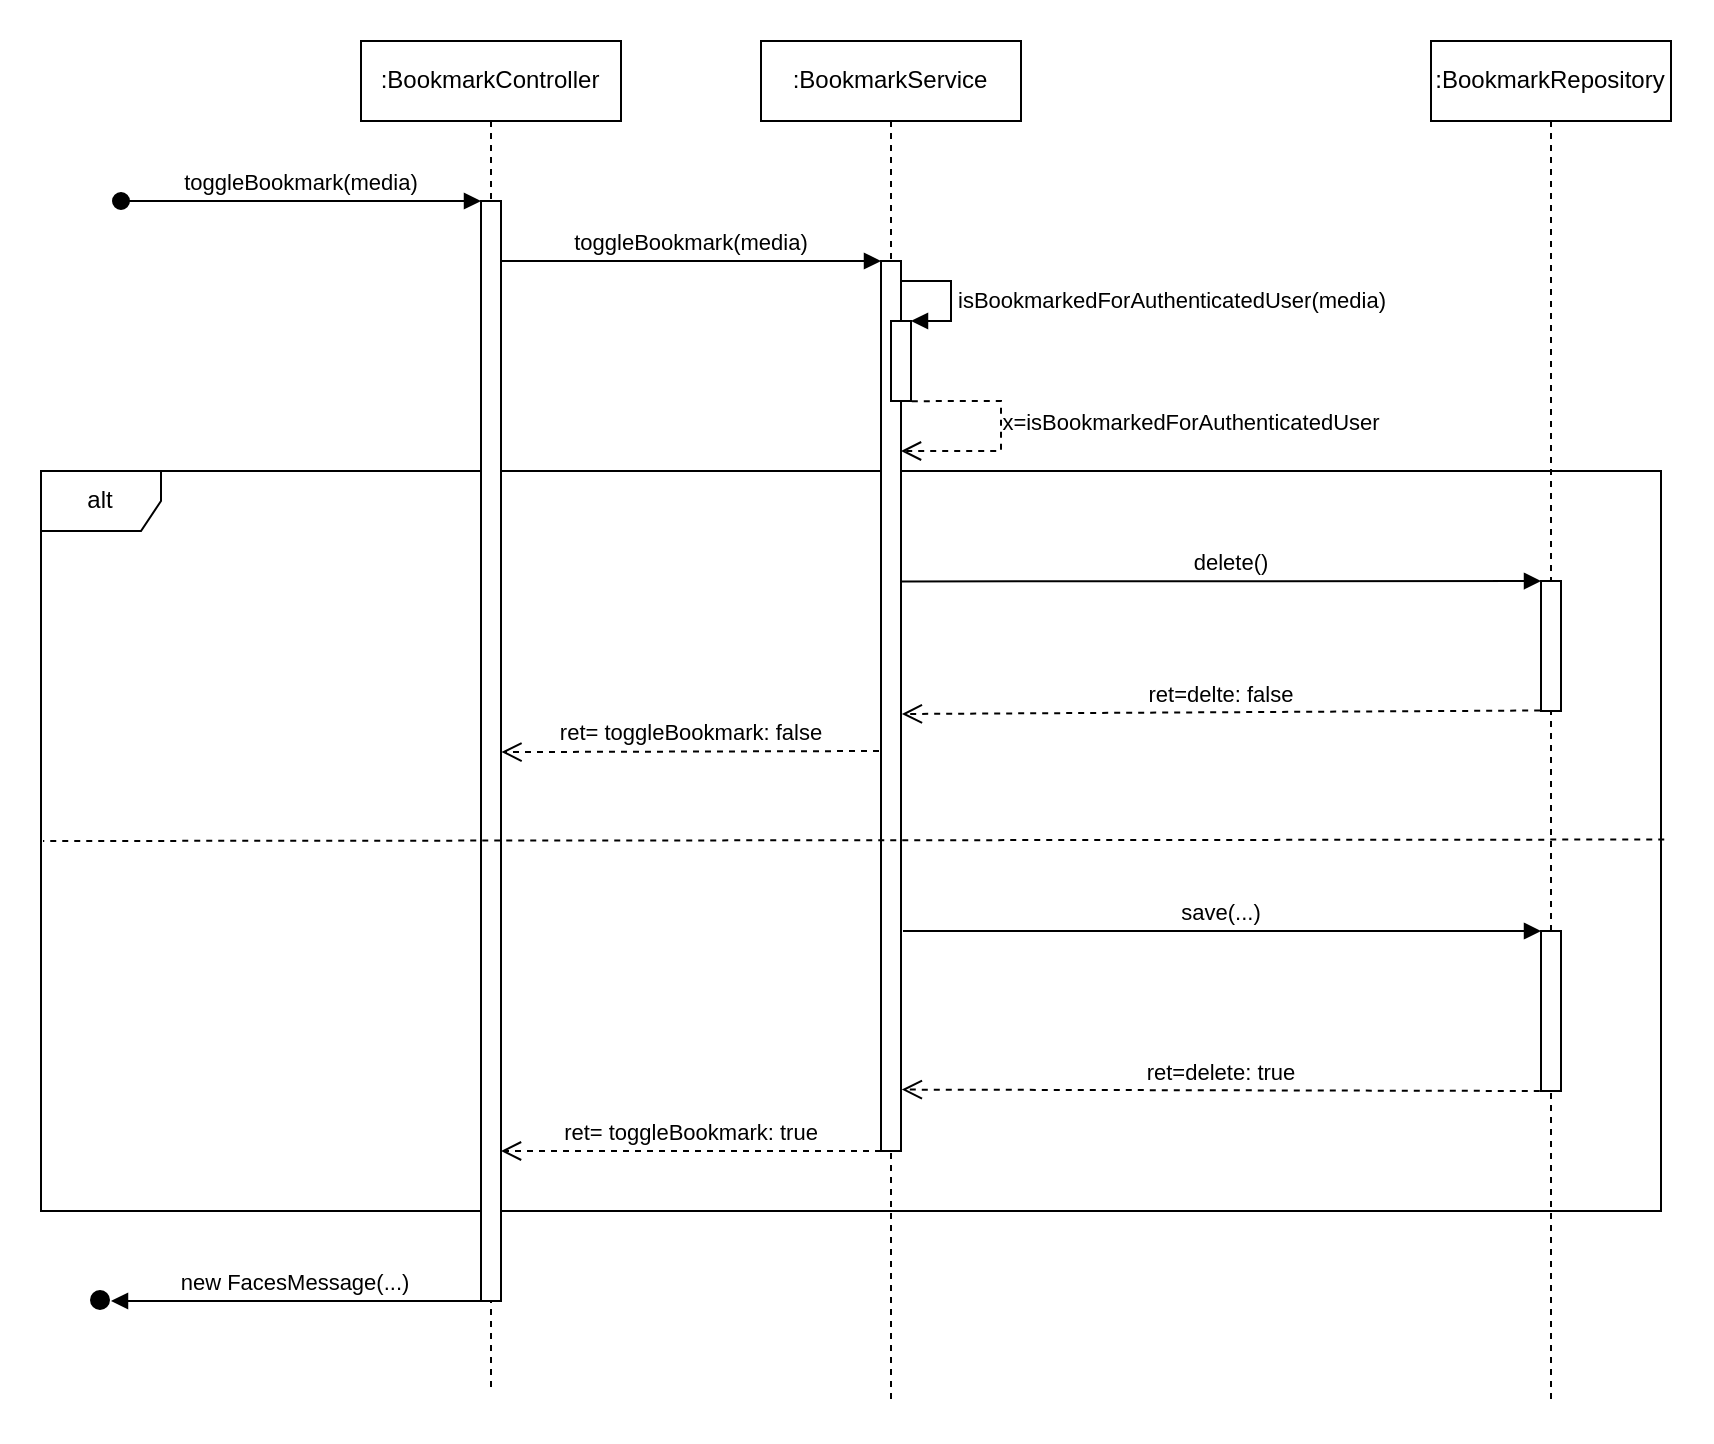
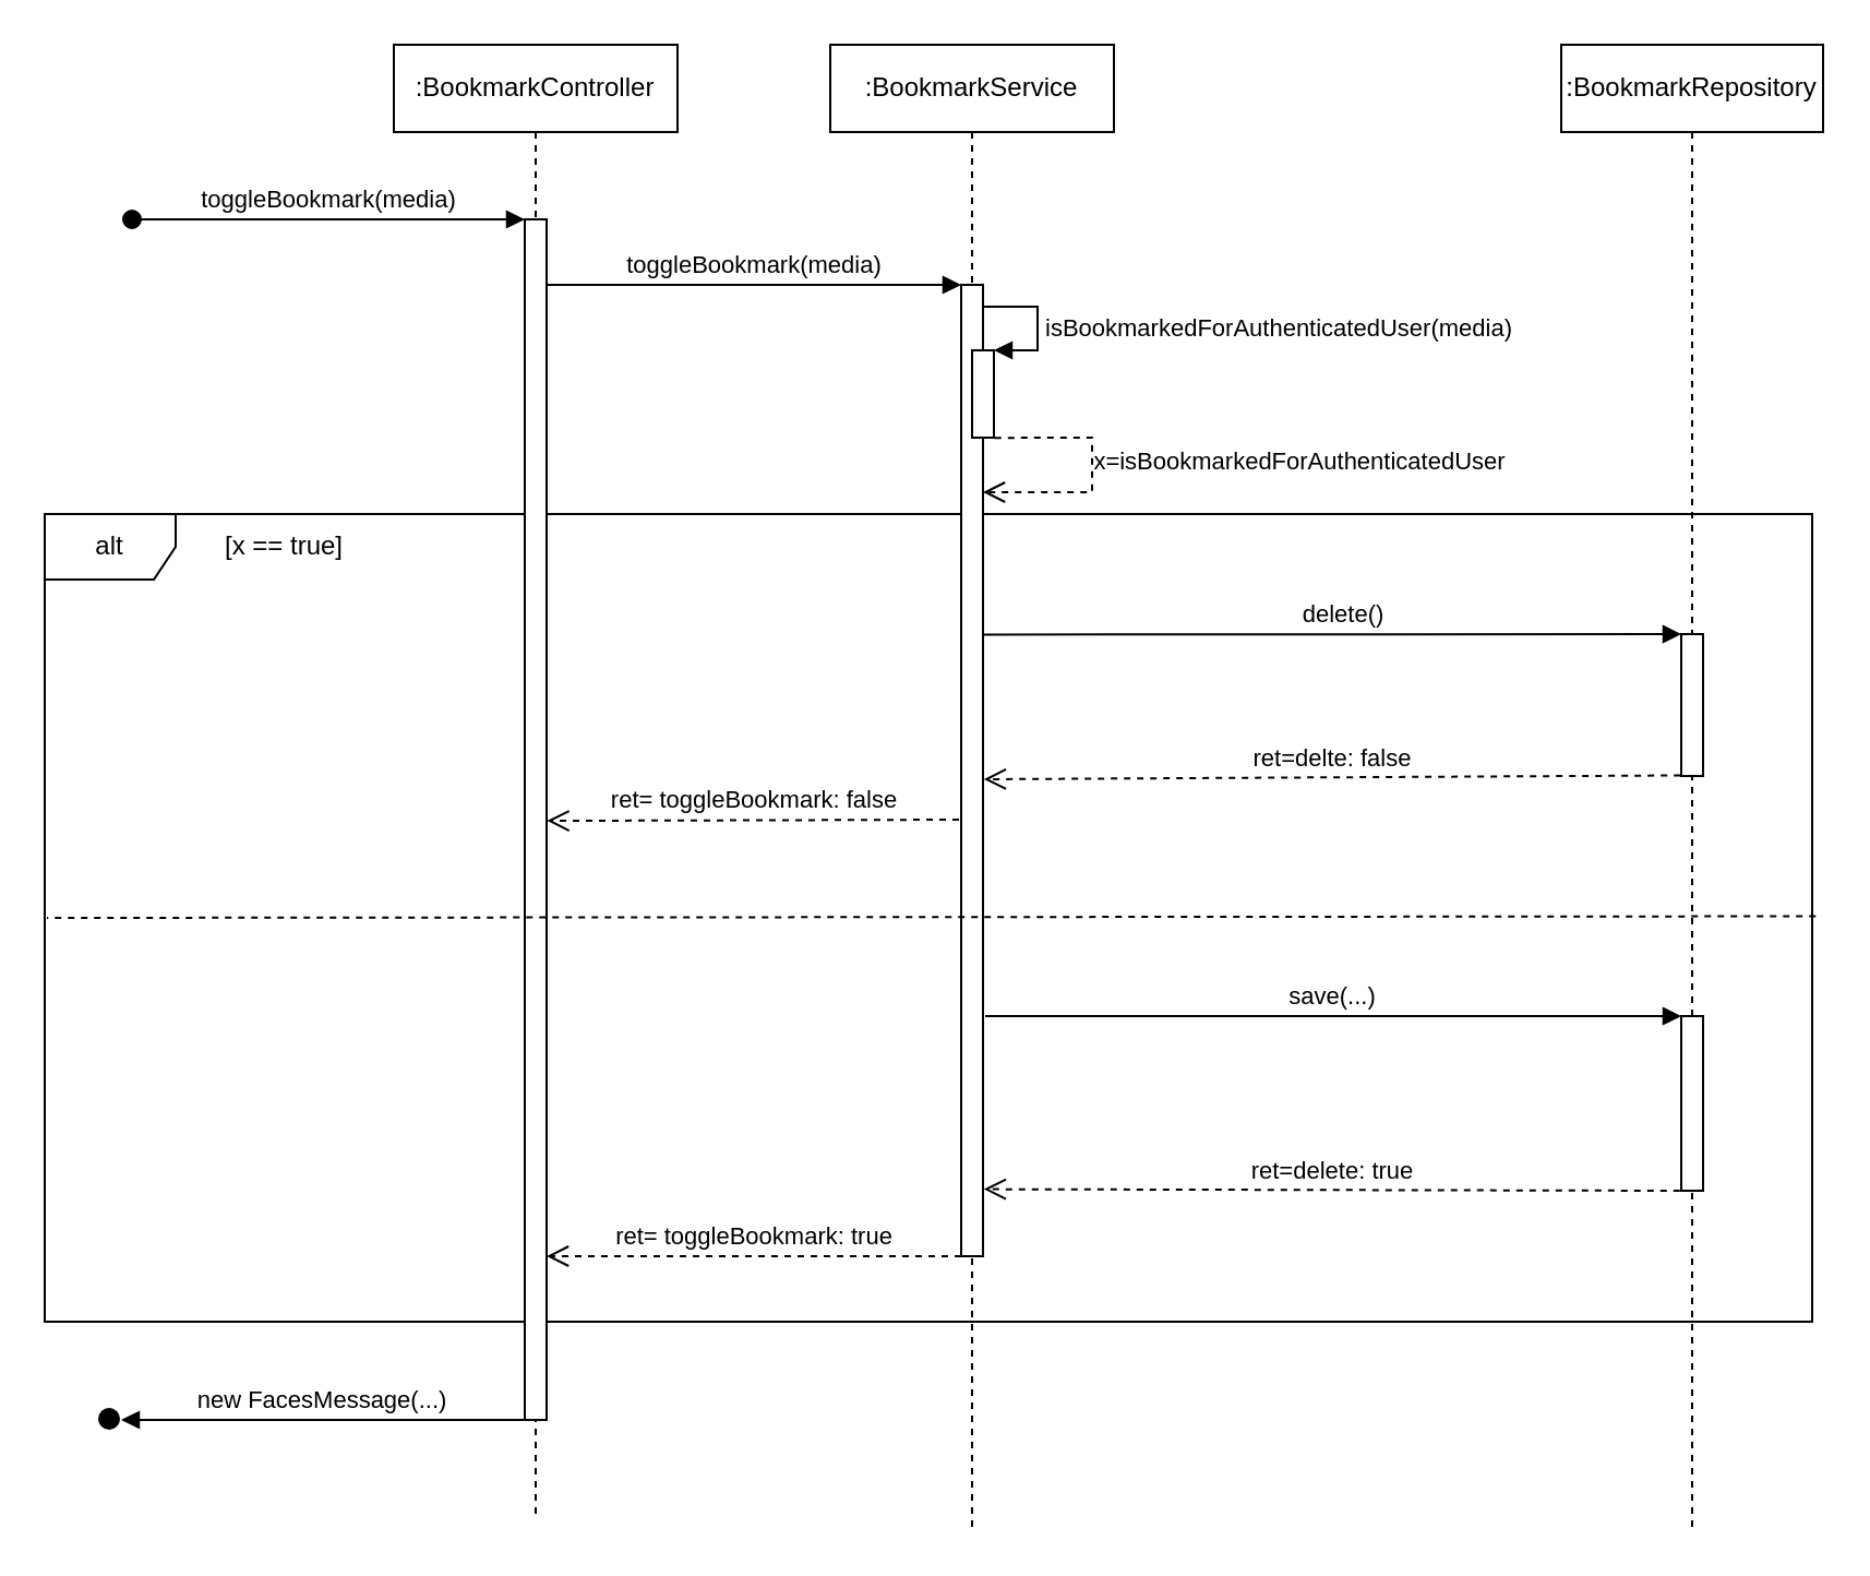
  <mxCell id="0" />
  <mxCell id="1" parent="0" />
  <mxCell id="2" value="alt" style="shape=umlFrame;whiteSpace=wrap;html=1;" vertex="1" parent="1"><mxGeometry x="20" y="235" width="810" height="370" as="geometry" /></mxCell>
  <mxCell id="3" value=":BookmarkController" style="shape=umlLifeline;perimeter=lifelinePerimeter;whiteSpace=wrap;html=1;container=1;collapsible=0;recursiveResize=0;outlineConnect=0;" vertex="1" parent="1"><mxGeometry x="180" y="20" width="130" height="675" as="geometry" /></mxCell>
  <mxCell id="4" value="" style="html=1;points=[];perimeter=orthogonalPerimeter;" vertex="1" parent="1"><mxGeometry x="240" y="100" width="10" height="550" as="geometry" /></mxCell>
  <mxCell id="5" value="toggleBookmark(media)" style="html=1;verticalAlign=bottom;startArrow=oval;endArrow=block;startSize=8;" edge="1" target="4" parent="1"><mxGeometry relative="1" as="geometry"><mxPoint x="60" y="100" as="sourcePoint" /></mxGeometry></mxCell>
  <mxCell id="6" value=":BookmarkService" style="shape=umlLifeline;perimeter=lifelinePerimeter;whiteSpace=wrap;html=1;container=1;collapsible=0;recursiveResize=0;outlineConnect=0;" vertex="1" parent="1"><mxGeometry x="380" y="20" width="130" height="680" as="geometry" /></mxCell>
  <mxCell id="7" value="" style="html=1;points=[];perimeter=orthogonalPerimeter;" vertex="1" parent="6"><mxGeometry x="60" y="110" width="10" height="445" as="geometry" /></mxCell>
  <mxCell id="8" value="toggleBookmark(media)" style="html=1;verticalAlign=bottom;endArrow=block;" edge="1" parent="1"><mxGeometry relative="1" as="geometry"><mxPoint x="250" y="130" as="sourcePoint" /><mxPoint x="440" y="130" as="targetPoint" /></mxGeometry></mxCell>
  <mxCell id="9" value="" style="html=1;points=[];perimeter=orthogonalPerimeter;" vertex="1" parent="1"><mxGeometry x="445" y="160" width="10" height="40" as="geometry" /></mxCell>
  <mxCell id="10" value="isBookmarkedForAuthenticatedUser(media)" style="edgeStyle=orthogonalEdgeStyle;html=1;align=left;spacingLeft=2;endArrow=block;rounded=0;entryX=1;entryY=0;" edge="1" target="9" parent="1"><mxGeometry x="0.077" relative="1" as="geometry"><mxPoint x="450" y="140" as="sourcePoint" /><Array as="points"><mxPoint x="475" y="140" /></Array><mxPoint as="offset" /></mxGeometry></mxCell>
  <mxCell id="11" value="x=isBookmarkedForAuthenticatedUser" style="html=1;verticalAlign=bottom;endArrow=open;dashed=1;endSize=8;exitX=1.04;exitY=1.002;exitDx=0;exitDy=0;exitPerimeter=0;rounded=0;" edge="1" parent="1" source="9"><mxGeometry x="0.09" y="95" relative="1" as="geometry"><mxPoint x="540" y="210" as="sourcePoint" /><mxPoint x="450" y="225" as="targetPoint" /><Array as="points"><mxPoint x="500" y="200" /><mxPoint x="500" y="225" /></Array><mxPoint as="offset" /></mxGeometry></mxCell>
+ <mxCell id="12" value="[x == true]" style="text;html=1;strokeColor=none;fillColor=none;align=center;verticalAlign=middle;whiteSpace=wrap;rounded=0;" vertex="1" parent="1"><mxGeometry x="95" y="240" width="70" height="20" as="geometry" /></mxCell>
  <mxCell id="13" value="" style="endArrow=none;dashed=1;html=1;exitX=1.002;exitY=0.498;exitDx=0;exitDy=0;exitPerimeter=0;" edge="1" parent="1" source="2"><mxGeometry width="50" height="50" relative="1" as="geometry"><mxPoint x="355" y="460" as="sourcePoint" /><mxPoint x="21" y="420" as="targetPoint" /></mxGeometry></mxCell>
  <mxCell id="14" value=":BookmarkRepository" style="shape=umlLifeline;perimeter=lifelinePerimeter;whiteSpace=wrap;html=1;container=1;collapsible=0;recursiveResize=0;outlineConnect=0;" vertex="1" parent="1"><mxGeometry x="715" y="20" width="120" height="680" as="geometry" /></mxCell>
  <mxCell id="15" value="" style="html=1;points=[];perimeter=orthogonalPerimeter;" vertex="1" parent="14"><mxGeometry x="55" y="270" width="10" height="65" as="geometry" /></mxCell>
  <mxCell id="16" value="" style="html=1;points=[];perimeter=orthogonalPerimeter;" vertex="1" parent="14"><mxGeometry x="55" y="445" width="10" height="80" as="geometry" /></mxCell>
  <mxCell id="17" value="delete()" style="html=1;verticalAlign=bottom;endArrow=block;entryX=0;entryY=0;exitX=1.043;exitY=0.36;exitDx=0;exitDy=0;exitPerimeter=0;" edge="1" target="15" parent="1" source="7"><mxGeometry x="0.03" relative="1" as="geometry"><mxPoint x="452" y="290" as="sourcePoint" /><mxPoint as="offset" /></mxGeometry></mxCell>
  <mxCell id="18" value="ret=delte: false" style="html=1;verticalAlign=bottom;endArrow=open;dashed=1;endSize=8;exitX=-0.041;exitY=0.996;entryX=1.043;entryY=0.509;entryDx=0;entryDy=0;entryPerimeter=0;exitDx=0;exitDy=0;exitPerimeter=0;" edge="1" source="15" parent="1" target="7"><mxGeometry relative="1" as="geometry"><mxPoint x="700" y="336" as="targetPoint" /></mxGeometry></mxCell>
  <mxCell id="19" value="ret= toggleBookmark: false" style="html=1;verticalAlign=bottom;endArrow=open;dashed=1;endSize=8;entryX=1.023;entryY=0.501;entryDx=0;entryDy=0;entryPerimeter=0;" edge="1" parent="1" target="4"><mxGeometry relative="1" as="geometry"><mxPoint x="439" y="375" as="sourcePoint" /><mxPoint x="360" y="374.5" as="targetPoint" /></mxGeometry></mxCell>
  <mxCell id="20" value="save(...)" style="html=1;verticalAlign=bottom;endArrow=block;entryX=0;entryY=0;" edge="1" target="16" parent="1"><mxGeometry x="-0.003" relative="1" as="geometry"><mxPoint x="451" y="465" as="sourcePoint" /><mxPoint as="offset" /></mxGeometry></mxCell>
  <mxCell id="21" value="ret=delete: true" style="html=1;verticalAlign=bottom;endArrow=open;dashed=1;endSize=8;exitX=-0.06;exitY=1;exitDx=0;exitDy=0;exitPerimeter=0;entryX=1.041;entryY=0.931;entryDx=0;entryDy=0;entryPerimeter=0;" edge="1" source="16" parent="1" target="7"><mxGeometry relative="1" as="geometry"><mxPoint x="450" y="540" as="targetPoint" /></mxGeometry></mxCell>
  <mxCell id="22" value="ret= toggleBookmark: true" style="html=1;verticalAlign=bottom;endArrow=open;dashed=1;endSize=8;" edge="1" parent="1"><mxGeometry relative="1" as="geometry"><mxPoint x="440" y="575" as="sourcePoint" /><mxPoint x="250" y="575" as="targetPoint" /></mxGeometry></mxCell>
  <mxCell id="23" value="new FacesMessage(...)" style="html=1;verticalAlign=bottom;endArrow=block;" edge="1" parent="1"><mxGeometry width="80" relative="1" as="geometry"><mxPoint x="240" y="650" as="sourcePoint" /><mxPoint x="55" y="650" as="targetPoint" /></mxGeometry></mxCell>
  <mxCell id="24" value="" style="ellipse;whiteSpace=wrap;html=1;aspect=fixed;fillColor=#000000;rotation=0;" vertex="1" parent="1"><mxGeometry x="45" y="645" width="9" height="9" as="geometry" /></mxCell>
